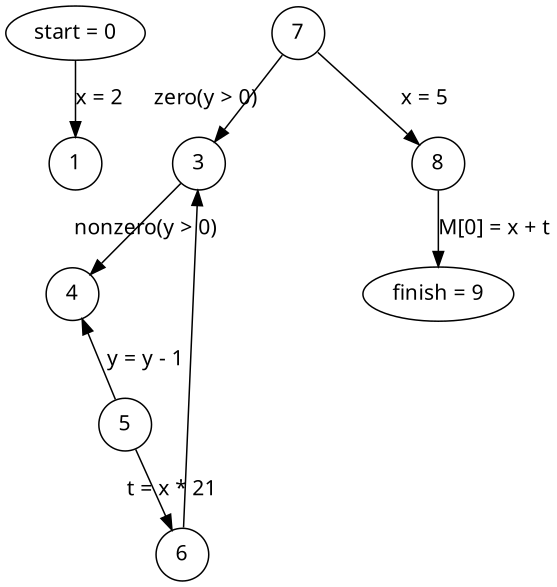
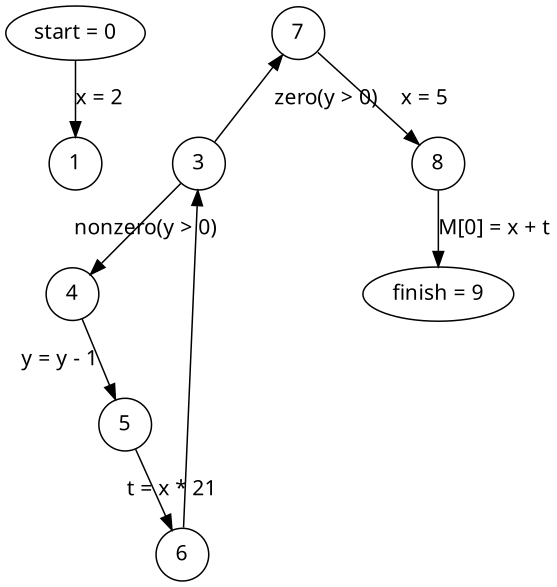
  digraph {
    fontname="Noto Sans"
    splines=false
    node [fontname="Noto Sans" shape=circle]
    edge [fontname="Noto Sans"]
    n1 [label="start = 0" shape=oval]
    1 [height=.3 width=.3]
    n3 [label="finish = 9" shape=oval]
    3 [height=.3 width=.3]
    4 [height=.3 width=.3]
    7 [height=.3 width=.3]
    5 [height=.3 width=.3]
    8 [height=.3 width=.3]
    6 [height=.3 width=.3]
    n1 -> 1 [label="x = 2"]
    3 -> 4 [label="nonzero(y > 0)" labeljust=l]
-   7 -> 3 [label="zero(y > 0)"]
-   5 -> 4 [label="y = y - 1"]
+   3 -> 7 [label="zero(y > 0)"]
+   4 -> 5 [label="y = y - 1"]
    7 -> 8 [label="x = 5"]
    5 -> 6 [label="t = x * 21"]
    8 -> n3 [label="M[0] = x + t"]
    6 -> 3 [weight=.1]
  }
